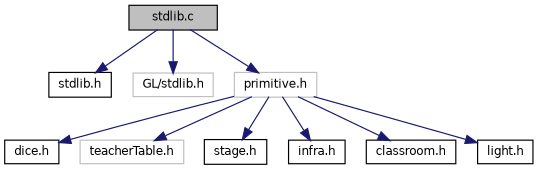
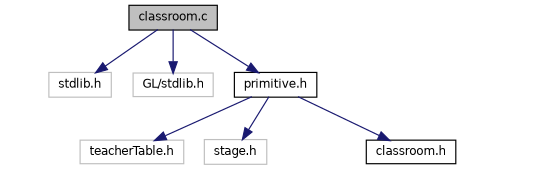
  digraph {
    node [color=black fillcolor=white fontname=Helvetica fontsize=10 shape=record style=filled]
    edge [color=midnightblue fontname=Helvetica fontsize=10 labelfontname=Helvetica labelfontsize=10 style=solid]
-   n1 [fillcolor=grey75 fontcolor=black height=0.2 label="stdlib.c" width=0.4]
-   n2 [height=0.2 label="stdlib.h" width=0.4]
+   n1 [fillcolor=grey75 fontcolor=black height=0.2 label="classroom.c" width=0.4]
+   n2 [color=grey75 height=0.2 label="stdlib.h" width=0.4]
    n3 [color=grey75 height=0.2 label="GL/stdlib.h" width=0.4]
-   n4 [color=grey75 height=0.2 label="primitive.h" width=0.4]
-   n5 [height=0.2 label="dice.h" width=0.4]
+   n4 [height=0.2 label="primitive.h" width=0.4]
    n6 [color=grey75 height=0.2 label="teacherTable.h" width=0.4]
-   n7 [height=0.2 label="stage.h" width=0.4]
-   n8 [height=0.2 label="infra.h" width=0.4]
+   n7 [color=grey75 height=0.2 label="stage.h" width=0.4]
    n9 [height=0.2 label="classroom.h" width=0.4]
-   n10 [height=0.2 label="light.h" width=0.4]
    n1 -> n2
    n1 -> n3
    n1 -> n4
-   n4 -> n5
    n4 -> n6
    n4 -> n7
-   n4 -> n8
    n4 -> n9
-   n4 -> n10
  }
